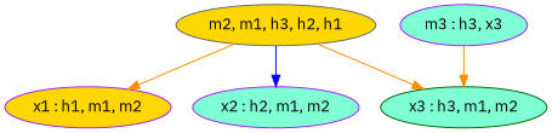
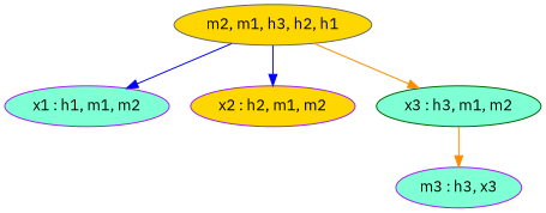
  digraph {
    fontname="IBM Plex Sans"
    node [color=purple fillcolor=aquamarine fontname="IBM Plex Sans" style=filled]
    edge [color=blue fontname="IBM Plex Sans"]
    n1 [color=gray40 fillcolor=gold label="m2, m1, h3, h2, h1"]
-   n2 [fillcolor=gold label="x1 : h1, m1, m2"]
-   n3 [label="x2 : h2, m1, m2"]
+   n2 [label="x1 : h1, m1, m2"]
+   n3 [fillcolor=gold label="x2 : h2, m1, m2"]
    n4 [color=darkgreen label="x3 : h3, m1, m2"]
    n5 [label="m3 : h3, x3"]
-   n1 -> n2 [color=darkorange]
+   n1 -> n2
    n1 -> n3
    n1 -> n4 [color=darkorange]
-   n5 -> n4 [color=darkorange]
+   n4 -> n5 [color=darkorange]
  }
